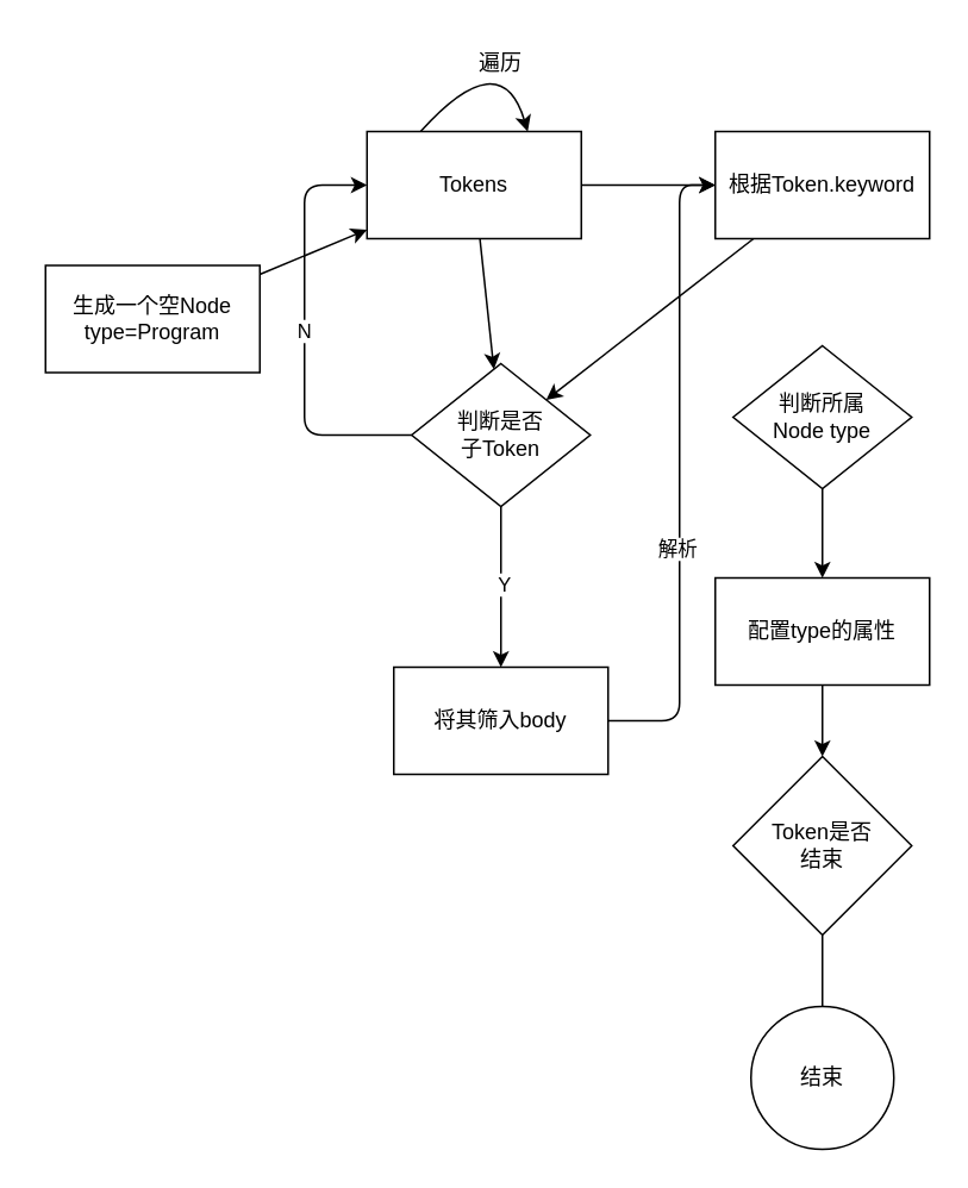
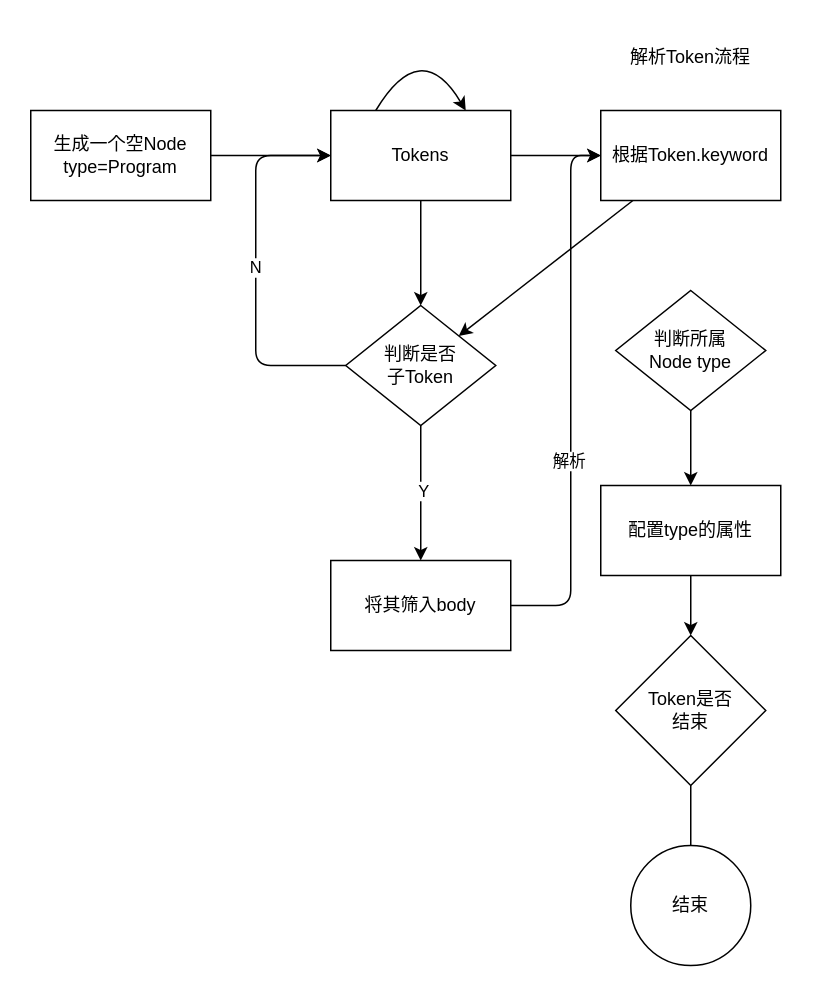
  <mxCell id="0" />
  <mxCell id="1" parent="0" />
  <mxCell id="2" value="" style="edgeStyle=none;html=1;" parent="1" source="3" target="6" edge="1"><mxGeometry relative="1" as="geometry" /></mxCell>
- <mxCell id="3" value="生成一个空Node&lt;br&gt;type=Program" style="whiteSpace=wrap;html=1;rounded=0;" parent="1" vertex="1"><mxGeometry x="25" y="148" width="120" height="60" as="geometry" /></mxCell>
+ <mxCell id="3" value="生成一个空Node&lt;br&gt;type=Program" style="whiteSpace=wrap;html=1;rounded=0;" parent="1" vertex="1"><mxGeometry x="20" y="73" width="120" height="60" as="geometry" /></mxCell>
  <mxCell id="4" value="" style="edgeStyle=none;html=1;" parent="1" source="6" target="14" edge="1"><mxGeometry relative="1" as="geometry" /></mxCell>
  <mxCell id="5" value="" style="edgeStyle=none;html=1;" parent="1" source="6" target="10" edge="1"><mxGeometry relative="1" as="geometry" /></mxCell>
- <mxCell id="6" value="Tokens" style="whiteSpace=wrap;html=1;rounded=0;" parent="1" vertex="1"><mxGeometry x="205" y="73" width="120" height="60" as="geometry" /></mxCell>
+ <mxCell id="6" value="Tokens" style="whiteSpace=wrap;html=1;rounded=0;" parent="1" vertex="1"><mxGeometry x="220" y="73" width="120" height="60" as="geometry" /></mxCell>
  <mxCell id="7" style="edgeStyle=none;html=1;exitX=0.25;exitY=0;exitDx=0;exitDy=0;entryX=0.75;entryY=0;entryDx=0;entryDy=0;curved=1;" parent="1" source="6" target="6" edge="1"><mxGeometry relative="1" as="geometry"><Array as="points"><mxPoint x="280" y="23" /></Array></mxGeometry></mxCell>
- <mxCell id="8" value="遍历" style="text;html=1;strokeColor=none;fillColor=none;align=center;verticalAlign=middle;whiteSpace=wrap;rounded=0;" parent="1" vertex="1"><mxGeometry x="250" y="20" width="60" height="30" as="geometry" /></mxCell>
  <mxCell id="9" value="" style="edgeStyle=none;html=1;" parent="1" source="10" target="14" edge="1"><mxGeometry relative="1" as="geometry" /></mxCell>
  <mxCell id="10" value="根据Token.keyword" style="whiteSpace=wrap;html=1;rounded=0;" parent="1" vertex="1"><mxGeometry x="400" y="73" width="120" height="60" as="geometry" /></mxCell>
  <mxCell id="11" value="" style="edgeStyle=none;html=1;" parent="1" source="14" target="17" edge="1"><mxGeometry relative="1" as="geometry" /></mxCell>
  <mxCell id="12" value="Y" style="edgeLabel;html=1;align=center;verticalAlign=middle;resizable=0;points=[];" parent="11" vertex="1" connectable="0"><mxGeometry x="-0.044" y="1" relative="1" as="geometry"><mxPoint as="offset" /></mxGeometry></mxCell>
  <mxCell id="13" value="N" style="edgeStyle=none;html=1;exitX=0;exitY=0.5;exitDx=0;exitDy=0;entryX=0;entryY=0.5;entryDx=0;entryDy=0;rounded=1;" parent="1" source="14" target="6" edge="1"><mxGeometry relative="1" as="geometry"><Array as="points"><mxPoint x="170" y="243" /><mxPoint x="170" y="103" /></Array></mxGeometry></mxCell>
  <mxCell id="14" value="判断是否&lt;br&gt;子Token" style="rhombus;whiteSpace=wrap;html=1;rounded=0;" parent="1" vertex="1"><mxGeometry x="230" y="203" width="100" height="80" as="geometry" /></mxCell>
  <mxCell id="15" style="edgeStyle=none;html=1;exitX=1;exitY=0.5;exitDx=0;exitDy=0;entryX=0;entryY=0.5;entryDx=0;entryDy=0;" parent="1" source="17" target="10" edge="1"><mxGeometry relative="1" as="geometry"><Array as="points"><mxPoint x="380" y="403" /><mxPoint x="380" y="103" /></Array></mxGeometry></mxCell>
  <mxCell id="16" value="解析" style="edgeLabel;html=1;align=center;verticalAlign=middle;resizable=0;points=[];" parent="15" vertex="1" connectable="0"><mxGeometry x="-0.239" y="3" relative="1" as="geometry"><mxPoint x="1" as="offset" /></mxGeometry></mxCell>
  <mxCell id="17" value="将其筛入body" style="whiteSpace=wrap;html=1;rounded=0;" parent="1" vertex="1"><mxGeometry x="220" y="373" width="120" height="60" as="geometry" /></mxCell>
  <mxCell id="18" value="" style="edgeStyle=none;html=1;" parent="1" source="19" target="22" edge="1"><mxGeometry relative="1" as="geometry" /></mxCell>
  <mxCell id="19" value="判断所属&lt;br&gt;Node type" style="rhombus;whiteSpace=wrap;html=1;rounded=0;" parent="1" vertex="1"><mxGeometry x="410" y="193" width="100" height="80" as="geometry" /></mxCell>
+ <mxCell id="20" value="解析Token流程" style="text;html=1;strokeColor=none;fillColor=none;align=center;verticalAlign=middle;whiteSpace=wrap;rounded=0;" parent="1" vertex="1"><mxGeometry x="415" y="23" width="90" height="30" as="geometry" /></mxCell>
  <mxCell id="21" value="" style="edgeStyle=none;html=1;" parent="1" source="22" target="24" edge="1"><mxGeometry relative="1" as="geometry" /></mxCell>
  <mxCell id="22" value="配置type的属性" style="whiteSpace=wrap;html=1;rounded=0;" parent="1" vertex="1"><mxGeometry x="400" y="323" width="120" height="60" as="geometry" /></mxCell>
  <mxCell id="23" value="" style="edgeStyle=none;html=1;endArrow=none;" parent="1" source="24" target="25" edge="1"><mxGeometry relative="1" as="geometry" /></mxCell>
  <mxCell id="24" value="Token是否&lt;br&gt;结束" style="rhombus;whiteSpace=wrap;html=1;rounded=0;" parent="1" vertex="1"><mxGeometry x="410" y="423" width="100" height="100" as="geometry" /></mxCell>
  <mxCell id="25" value="结束" style="ellipse;whiteSpace=wrap;html=1;rounded=0;" parent="1" vertex="1"><mxGeometry x="420" y="563" width="80" height="80" as="geometry" /></mxCell>
